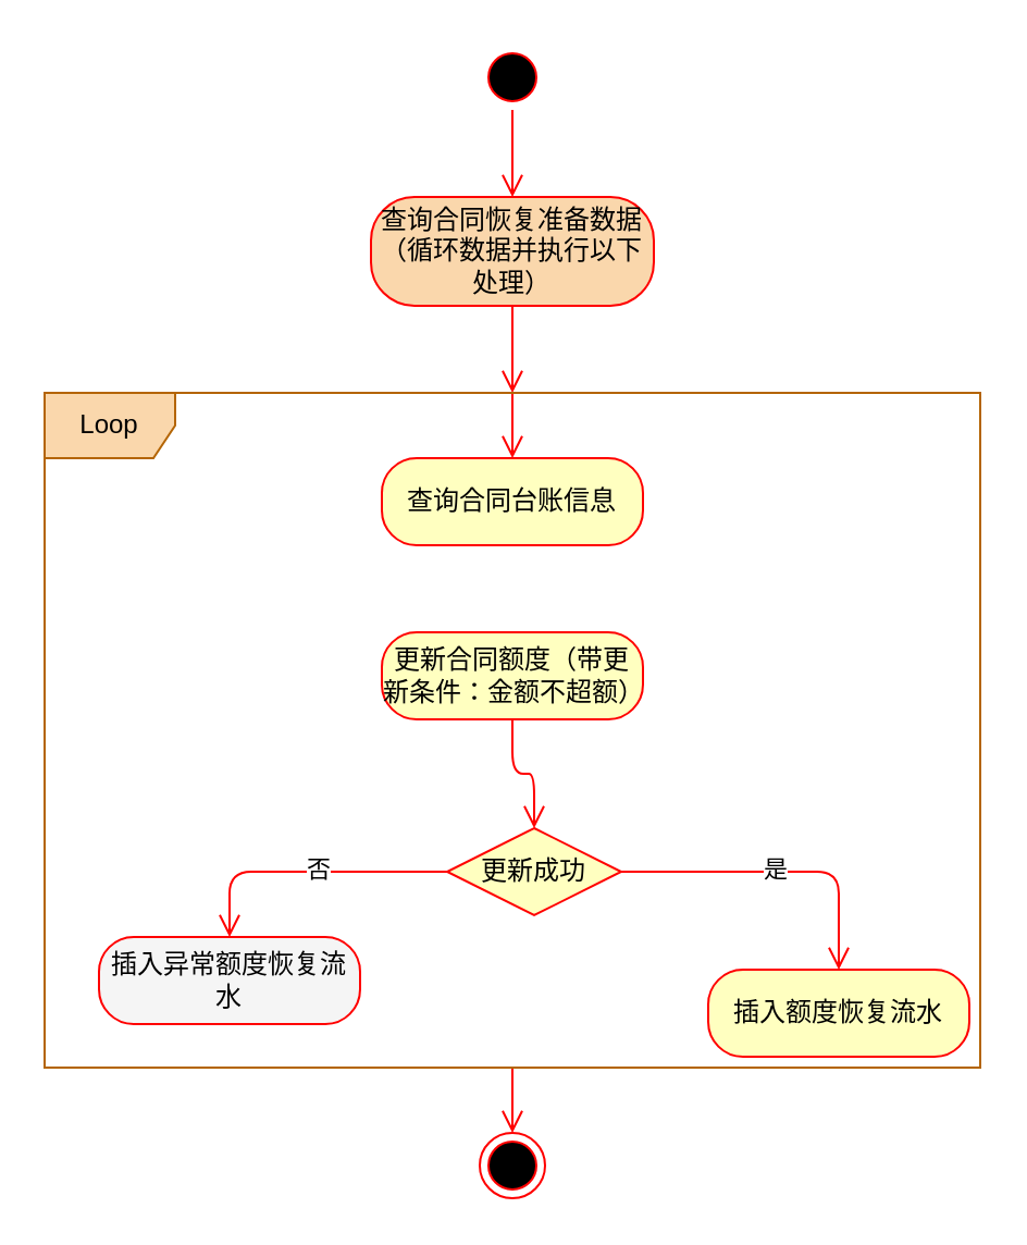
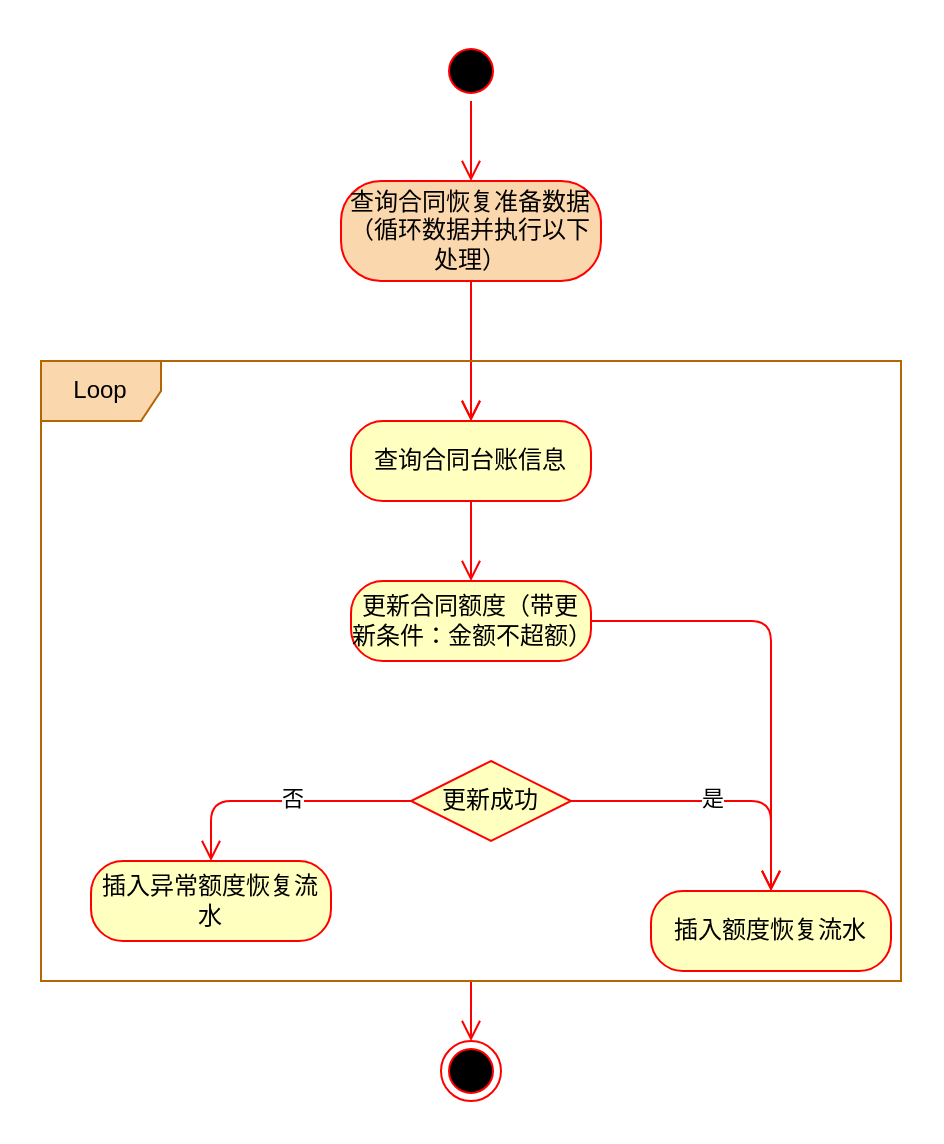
  <mxCell id="0" />
  <mxCell id="1" parent="0" />
  <mxCell id="2" value="" style="ellipse;html=1;shape=startState;fillColor=#000000;strokeColor=#ff0000;" vertex="1" parent="1"><mxGeometry x="220" y="20" width="30" height="30" as="geometry" /></mxCell>
  <mxCell id="3" value="" style="edgeStyle=orthogonalEdgeStyle;html=1;verticalAlign=bottom;endArrow=open;endSize=8;strokeColor=#ff0000;entryX=0.5;entryY=0;entryDx=0;entryDy=0;" edge="1" parent="1" source="2" target="5"><mxGeometry relative="1" as="geometry"><mxPoint x="240" y="80" as="targetPoint" /></mxGeometry></mxCell>
- <mxCell id="4" style="edgeStyle=orthogonalEdgeStyle;orthogonalLoop=1;jettySize=auto;html=1;endArrow=open;endSize=8;strokeColor=#ff0000;" edge="1" parent="1" source="5" target="8"><mxGeometry relative="1" as="geometry" /></mxCell>
+ <mxCell id="4" style="edgeStyle=orthogonalEdgeStyle;orthogonalLoop=1;jettySize=auto;html=1;endArrow=open;endSize=8;strokeColor=#ff0000;" edge="1" parent="1" source="5" target="10"><mxGeometry relative="1" as="geometry" /></mxCell>
  <mxCell id="5" value="查询合同恢复准备数据（循环数据并执行以下处理）" style="rounded=1;whiteSpace=wrap;html=1;arcSize=40;fontColor=#000000;fillColor=#fad7ac;strokeColor=#ff0000;" vertex="1" parent="1"><mxGeometry x="170" y="90" width="130" height="50" as="geometry" /></mxCell>
  <mxCell id="6" style="edgeStyle=orthogonalEdgeStyle;orthogonalLoop=1;jettySize=auto;html=1;entryX=0.5;entryY=0;entryDx=0;entryDy=0;endArrow=open;endSize=8;strokeColor=#ff0000;" edge="1" parent="1" source="8" target="10"><mxGeometry relative="1" as="geometry" /></mxCell>
  <mxCell id="7" style="edgeStyle=orthogonalEdgeStyle;orthogonalLoop=1;jettySize=auto;html=1;entryX=0.5;entryY=0;entryDx=0;entryDy=0;endArrow=open;endSize=8;strokeColor=#ff0000;" edge="1" parent="1" source="8" target="20"><mxGeometry relative="1" as="geometry" /></mxCell>
  <mxCell id="8" value="Loop" style="shape=umlFrame;whiteSpace=wrap;html=1;fillColor=#fad7ac;strokeColor=#b46504;" vertex="1" parent="1"><mxGeometry x="20" y="180" width="430" height="310" as="geometry" /></mxCell>
+ <mxCell id="9" style="edgeStyle=orthogonalEdgeStyle;orthogonalLoop=1;jettySize=auto;html=1;entryX=0.5;entryY=0;entryDx=0;entryDy=0;endArrow=open;endSize=8;strokeColor=#ff0000;" edge="1" parent="1" source="10" target="19"><mxGeometry relative="1" as="geometry" /></mxCell>
  <mxCell id="10" value="查询合同台账信息" style="rounded=1;whiteSpace=wrap;html=1;arcSize=40;fontColor=#000000;fillColor=#ffffc0;strokeColor=#ff0000;" vertex="1" parent="1"><mxGeometry x="175" y="210" width="120" height="40" as="geometry" /></mxCell>
  <mxCell id="11" style="edgeStyle=orthogonalEdgeStyle;orthogonalLoop=1;jettySize=auto;html=1;endArrow=open;endSize=8;strokeColor=#ff0000;" edge="1" parent="1" source="15" target="16"><mxGeometry relative="1" as="geometry" /></mxCell>
  <mxCell id="12" value="是" style="edgeLabel;html=1;align=center;verticalAlign=middle;resizable=0;points=[];" vertex="1" connectable="0" parent="11"><mxGeometry x="-0.028" y="2" relative="1" as="geometry"><mxPoint as="offset" /></mxGeometry></mxCell>
  <mxCell id="13" style="edgeStyle=orthogonalEdgeStyle;orthogonalLoop=1;jettySize=auto;html=1;endArrow=open;endSize=8;strokeColor=#ff0000;" edge="1" parent="1" source="15" target="17"><mxGeometry relative="1" as="geometry" /></mxCell>
  <mxCell id="14" value="否" style="edgeLabel;html=1;align=center;verticalAlign=middle;resizable=0;points=[];" vertex="1" connectable="0" parent="13"><mxGeometry x="-0.079" y="-2" relative="1" as="geometry"><mxPoint as="offset" /></mxGeometry></mxCell>
  <mxCell id="15" value="更新成功" style="rhombus;whiteSpace=wrap;html=1;fillColor=#ffffc0;strokeColor=#ff0000;" vertex="1" parent="1"><mxGeometry x="205" y="380" width="80" height="40" as="geometry" /></mxCell>
  <mxCell id="16" value="插入额度恢复流水" style="rounded=1;whiteSpace=wrap;html=1;arcSize=40;fontColor=#000000;fillColor=#ffffc0;strokeColor=#ff0000;" vertex="1" parent="1"><mxGeometry x="325" y="445" width="120" height="40" as="geometry" /></mxCell>
- <mxCell id="17" value="插入异常额度恢复流水" style="rounded=1;whiteSpace=wrap;html=1;arcSize=40;fontColor=#000000;fillColor=#f5f5f5;strokeColor=#ff0000;" vertex="1" parent="1"><mxGeometry x="45" y="430" width="120" height="40" as="geometry" /></mxCell>
- <mxCell id="18" style="edgeStyle=orthogonalEdgeStyle;orthogonalLoop=1;jettySize=auto;html=1;entryX=0.5;entryY=0;entryDx=0;entryDy=0;endArrow=open;endSize=8;strokeColor=#ff0000;" edge="1" parent="1" source="19" target="15"><mxGeometry relative="1" as="geometry" /></mxCell>
+ <mxCell id="17" value="插入异常额度恢复流水" style="rounded=1;whiteSpace=wrap;html=1;arcSize=40;fontColor=#000000;fillColor=#ffffc0;strokeColor=#ff0000;" vertex="1" parent="1"><mxGeometry x="45" y="430" width="120" height="40" as="geometry" /></mxCell>
+ <mxCell id="18" style="edgeStyle=orthogonalEdgeStyle;orthogonalLoop=1;jettySize=auto;html=1;endArrow=open;endSize=8;strokeColor=#ff0000;" edge="1" parent="1" source="19" target="16"><mxGeometry relative="1" as="geometry" /></mxCell>
  <mxCell id="19" value="更新合同额度（带更新条件：金额不超额）" style="rounded=1;whiteSpace=wrap;html=1;arcSize=40;fontColor=#000000;fillColor=#ffffc0;strokeColor=#ff0000;" vertex="1" parent="1"><mxGeometry x="175" y="290" width="120" height="40" as="geometry" /></mxCell>
  <mxCell id="20" value="" style="ellipse;html=1;shape=endState;fillColor=#000000;strokeColor=#ff0000;" vertex="1" parent="1"><mxGeometry x="220" y="520" width="30" height="30" as="geometry" /></mxCell>
